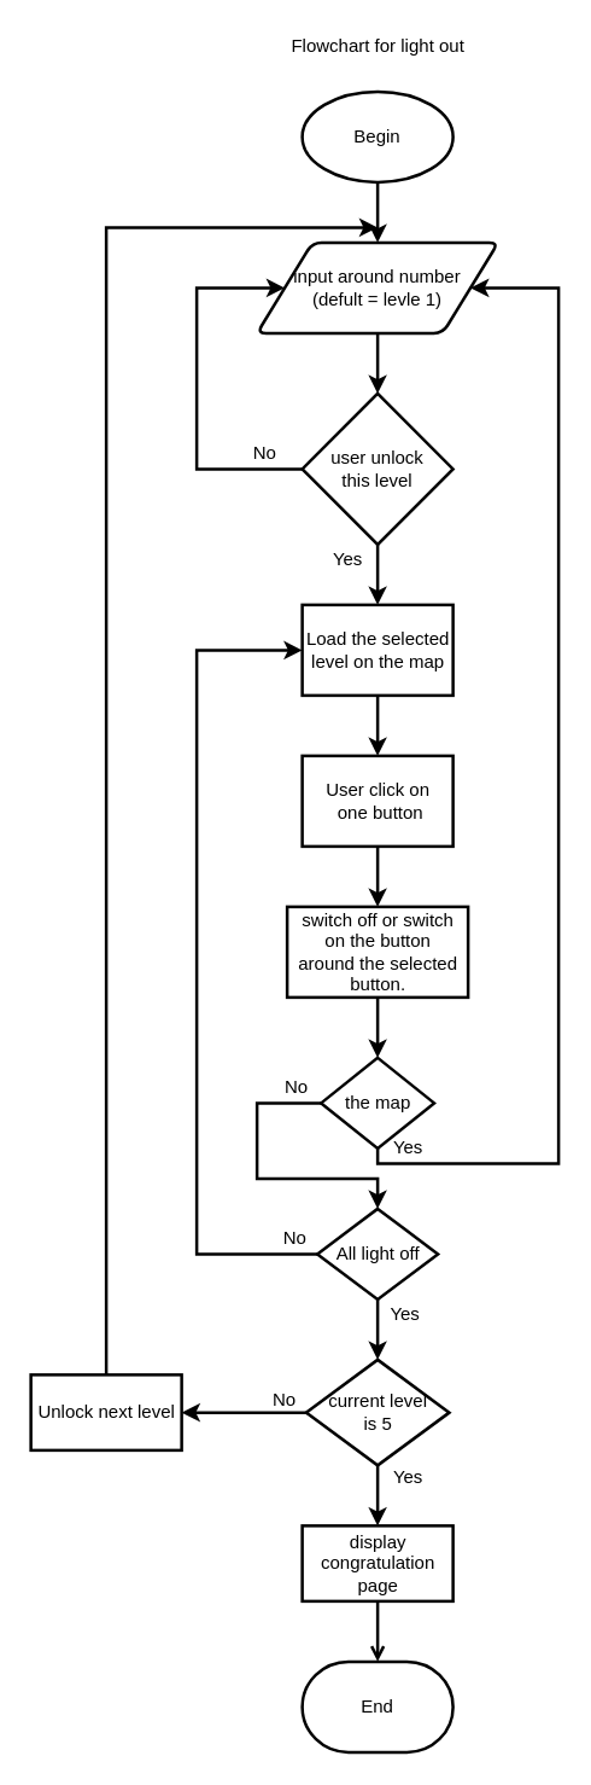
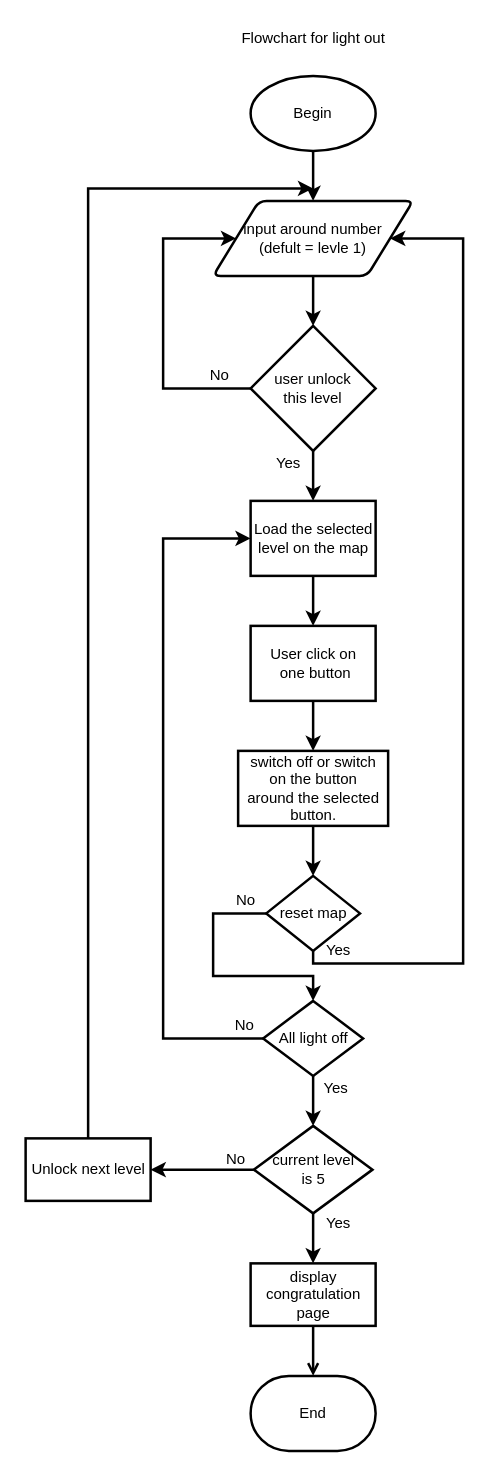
  <mxCell id="0" />
  <mxCell id="1" parent="0" />
  <mxCell id="2" style="edgeStyle=orthogonalEdgeStyle;rounded=0;orthogonalLoop=1;jettySize=auto;html=1;entryX=0.5;entryY=0;entryDx=0;entryDy=0;entryPerimeter=0;strokeWidth=2;" parent="1" source="3" target="8" edge="1"><mxGeometry relative="1" as="geometry" /></mxCell>
  <mxCell id="3" value="input around number&lt;br&gt;(defult = levle 1)" style="shape=parallelogram;html=1;strokeWidth=2;perimeter=parallelogramPerimeter;whiteSpace=wrap;rounded=1;arcSize=12;size=0.23;" parent="1" vertex="1"><mxGeometry x="170" y="160" width="160" height="60" as="geometry" /></mxCell>
  <mxCell id="4" style="edgeStyle=orthogonalEdgeStyle;rounded=0;orthogonalLoop=1;jettySize=auto;html=1;entryX=0.5;entryY=0;entryDx=0;entryDy=0;strokeWidth=2;" parent="1" source="5" target="3" edge="1"><mxGeometry relative="1" as="geometry" /></mxCell>
  <mxCell id="5" value="Begin" style="strokeWidth=2;html=1;shape=mxgraph.flowchart.start_1;whiteSpace=wrap;" parent="1" vertex="1"><mxGeometry x="200" y="60" width="100" height="60" as="geometry" /></mxCell>
  <mxCell id="6" style="edgeStyle=orthogonalEdgeStyle;rounded=0;orthogonalLoop=1;jettySize=auto;html=1;strokeWidth=2;entryX=0;entryY=0.5;entryDx=0;entryDy=0;exitX=0;exitY=0.5;exitDx=0;exitDy=0;exitPerimeter=0;" parent="1" source="8" target="3" edge="1"><mxGeometry relative="1" as="geometry"><mxPoint x="190" y="270" as="targetPoint" /><Array as="points"><mxPoint x="130" y="310" /><mxPoint x="130" y="190" /></Array></mxGeometry></mxCell>
  <mxCell id="7" style="edgeStyle=none;html=1;entryX=0.5;entryY=0;entryDx=0;entryDy=0;strokeWidth=2;" edge="1" parent="1" source="8" target="14"><mxGeometry relative="1" as="geometry" /></mxCell>
  <mxCell id="8" value="user unlock &lt;br&gt;this level" style="strokeWidth=2;html=1;shape=mxgraph.flowchart.decision;whiteSpace=wrap;" parent="1" vertex="1"><mxGeometry x="200" y="260" width="100" height="100" as="geometry" /></mxCell>
  <mxCell id="9" value="End" style="strokeWidth=2;html=1;shape=mxgraph.flowchart.terminator;whiteSpace=wrap;" parent="1" vertex="1"><mxGeometry x="200" y="1100" width="100" height="60" as="geometry" /></mxCell>
  <mxCell id="10" value="Yes" style="text;html=1;align=center;verticalAlign=middle;resizable=0;points=[];autosize=1;" parent="1" vertex="1"><mxGeometry x="210" y="360" width="40" height="20" as="geometry" /></mxCell>
  <mxCell id="11" value="No" style="text;html=1;align=center;verticalAlign=middle;resizable=0;points=[];autosize=1;" parent="1" vertex="1"><mxGeometry x="160" y="290" width="30" height="20" as="geometry" /></mxCell>
  <mxCell id="12" value="Flowchart for light out" style="text;html=1;align=center;verticalAlign=middle;resizable=0;points=[];autosize=1;fontSize=12;" parent="1" vertex="1"><mxGeometry x="185" y="20" width="130" height="20" as="geometry" /></mxCell>
  <mxCell id="13" style="edgeStyle=none;html=1;strokeWidth=2;" edge="1" parent="1" source="14" target="16"><mxGeometry relative="1" as="geometry"><mxPoint x="250" y="500" as="targetPoint" /></mxGeometry></mxCell>
  <mxCell id="14" value="Load the selected &lt;br&gt;level on the map" style="html=1;dashed=0;whitespace=wrap;strokeWidth=2;" vertex="1" parent="1"><mxGeometry x="200" y="400" width="100" height="60" as="geometry" /></mxCell>
  <mxCell id="15" style="edgeStyle=none;html=1;strokeWidth=2;" edge="1" parent="1" source="16" target="18"><mxGeometry relative="1" as="geometry"><mxPoint x="250" y="610" as="targetPoint" /></mxGeometry></mxCell>
  <mxCell id="16" value="User click on&lt;br&gt;&amp;nbsp;one button" style="html=1;dashed=0;whitespace=wrap;strokeWidth=2;" vertex="1" parent="1"><mxGeometry x="200" y="500" width="100" height="60" as="geometry" /></mxCell>
  <mxCell id="17" style="edgeStyle=none;html=1;entryX=0.5;entryY=0;entryDx=0;entryDy=0;strokeWidth=2;" edge="1" parent="1" source="18" target="23"><mxGeometry relative="1" as="geometry" /></mxCell>
  <mxCell id="18" value="switch off or switch &lt;br&gt;on the button&lt;br&gt;around the selected&lt;br&gt;button." style="html=1;dashed=0;whitespace=wrap;strokeWidth=2;" vertex="1" parent="1"><mxGeometry x="190" y="600" width="120" height="60" as="geometry" /></mxCell>
  <mxCell id="19" style="edgeStyle=none;html=1;strokeWidth=2;entryX=0.5;entryY=0;entryDx=0;entryDy=0;" edge="1" parent="1" source="21"><mxGeometry relative="1" as="geometry"><mxPoint x="250" y="900" as="targetPoint" /></mxGeometry></mxCell>
  <mxCell id="20" style="edgeStyle=none;rounded=0;html=1;strokeWidth=2;entryX=0;entryY=0.5;entryDx=0;entryDy=0;" edge="1" parent="1" source="21" target="14"><mxGeometry relative="1" as="geometry"><mxPoint x="110" y="420" as="targetPoint" /><Array as="points"><mxPoint x="130" y="830" /><mxPoint x="130" y="430" /></Array></mxGeometry></mxCell>
  <mxCell id="21" value="All light off" style="shape=rhombus;html=1;dashed=0;whitespace=wrap;perimeter=rhombusPerimeter;strokeWidth=2;" vertex="1" parent="1"><mxGeometry x="210" y="800" width="80" height="60" as="geometry" /></mxCell>
  <mxCell id="22" style="edgeStyle=none;rounded=0;html=1;strokeWidth=2;entryX=1;entryY=0.5;entryDx=0;entryDy=0;exitX=0.5;exitY=1;exitDx=0;exitDy=0;" edge="1" parent="1" source="23" target="3"><mxGeometry relative="1" as="geometry"><mxPoint x="370" y="178.413" as="targetPoint" /><Array as="points"><mxPoint x="250" y="770" /><mxPoint x="370" y="770" /><mxPoint x="370" y="190" /></Array></mxGeometry></mxCell>
- <mxCell id="23" value="the map" style="shape=rhombus;html=1;dashed=0;whitespace=wrap;perimeter=rhombusPerimeter;strokeWidth=2;" vertex="1" parent="1"><mxGeometry x="212.5" y="700" width="75" height="60" as="geometry" /></mxCell>
+ <mxCell id="23" value="reset map" style="shape=rhombus;html=1;dashed=0;whitespace=wrap;perimeter=rhombusPerimeter;strokeWidth=2;" vertex="1" parent="1"><mxGeometry x="212.5" y="700" width="75" height="60" as="geometry" /></mxCell>
  <mxCell id="24" value="" style="endArrow=classic;html=1;strokeWidth=2;exitX=0;exitY=0.5;exitDx=0;exitDy=0;rounded=0;entryX=0.5;entryY=0;entryDx=0;entryDy=0;" edge="1" parent="1" source="23" target="21"><mxGeometry width="50" height="50" relative="1" as="geometry"><mxPoint x="270" y="670" as="sourcePoint" /><mxPoint x="250" y="780" as="targetPoint" /><Array as="points"><mxPoint x="170" y="730" /><mxPoint x="170" y="780" /><mxPoint x="250" y="780" /></Array></mxGeometry></mxCell>
  <mxCell id="25" value="No" style="text;html=1;align=center;verticalAlign=middle;resizable=0;points=[];autosize=1;strokeColor=none;fillColor=none;" vertex="1" parent="1"><mxGeometry x="181" y="710" width="30" height="20" as="geometry" /></mxCell>
  <mxCell id="26" value="Yes" style="text;html=1;align=center;verticalAlign=middle;resizable=0;points=[];autosize=1;strokeColor=none;fillColor=none;" vertex="1" parent="1"><mxGeometry x="250" y="750" width="40" height="20" as="geometry" /></mxCell>
  <mxCell id="27" value="No" style="text;html=1;align=center;verticalAlign=middle;resizable=0;points=[];autosize=1;strokeColor=none;fillColor=none;" vertex="1" parent="1"><mxGeometry x="180" y="810" width="30" height="20" as="geometry" /></mxCell>
  <mxCell id="28" value="Yes" style="text;html=1;align=center;verticalAlign=middle;resizable=0;points=[];autosize=1;strokeColor=none;fillColor=none;" vertex="1" parent="1"><mxGeometry x="247.5" y="860" width="40" height="20" as="geometry" /></mxCell>
  <mxCell id="29" style="edgeStyle=none;rounded=0;html=1;strokeWidth=2;" edge="1" parent="1" source="31" target="33"><mxGeometry relative="1" as="geometry"><mxPoint x="140" y="935" as="targetPoint" /></mxGeometry></mxCell>
  <mxCell id="30" style="edgeStyle=none;rounded=0;html=1;entryX=0.5;entryY=0;entryDx=0;entryDy=0;strokeWidth=2;" edge="1" parent="1" source="31" target="37"><mxGeometry relative="1" as="geometry" /></mxCell>
  <mxCell id="31" value="current level&lt;br&gt;is 5" style="shape=rhombus;html=1;dashed=0;whitespace=wrap;perimeter=rhombusPerimeter;strokeWidth=2;" vertex="1" parent="1"><mxGeometry x="202.5" y="900" width="95" height="70" as="geometry" /></mxCell>
  <mxCell id="32" style="edgeStyle=none;rounded=0;html=1;strokeWidth=2;" edge="1" parent="1" source="33"><mxGeometry relative="1" as="geometry"><mxPoint x="250" y="150" as="targetPoint" /><Array as="points"><mxPoint x="70" y="150" /></Array></mxGeometry></mxCell>
  <mxCell id="33" value="Unlock next level" style="html=1;dashed=0;whitespace=wrap;strokeWidth=2;" vertex="1" parent="1"><mxGeometry x="20" y="910" width="100" height="50" as="geometry" /></mxCell>
  <mxCell id="34" value="No" style="text;html=1;align=center;verticalAlign=middle;resizable=0;points=[];autosize=1;strokeColor=none;fillColor=none;" vertex="1" parent="1"><mxGeometry x="172.5" y="917" width="30" height="20" as="geometry" /></mxCell>
  <mxCell id="35" value="Yes" style="text;html=1;align=center;verticalAlign=middle;resizable=0;points=[];autosize=1;strokeColor=none;fillColor=none;" vertex="1" parent="1"><mxGeometry x="250" y="968" width="40" height="20" as="geometry" /></mxCell>
  <mxCell id="36" style="edgeStyle=none;rounded=0;html=1;entryX=0.5;entryY=0;entryDx=0;entryDy=0;entryPerimeter=0;strokeWidth=2;endArrow=open;" edge="1" parent="1" source="37" target="9"><mxGeometry relative="1" as="geometry" /></mxCell>
  <mxCell id="37" value="display &lt;br&gt;congratulation &lt;br&gt;page" style="html=1;dashed=0;whitespace=wrap;strokeWidth=2;" vertex="1" parent="1"><mxGeometry x="200" y="1010" width="100" height="50" as="geometry" /></mxCell>
